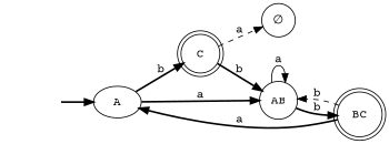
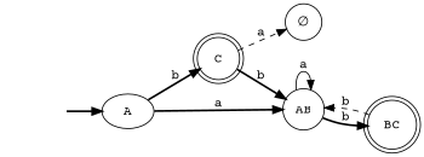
  digraph {
    fontname="Courier Prime"
    rankdir=LR
    node [fontname="Courier Prime"]
    edge [fontname="Courier Prime" style=bold]
    fake [style=invisible]
    A [root=true]
    C [shape=doublecircle]
    AB [shape=circle]
    "∅" [shape=circle]
    BC [shape=doublecircle]
    fake -> A
    A -> C [label=b]
    A -> AB [label=a]
    C -> AB [label=b]
    C -> "∅" [label=a style=dashed]
    AB -> AB [label=a style=solid]
    AB -> BC [label=b]
-   BC -> A [label=a]
    BC -> AB [label=b style=dashed]
  }
